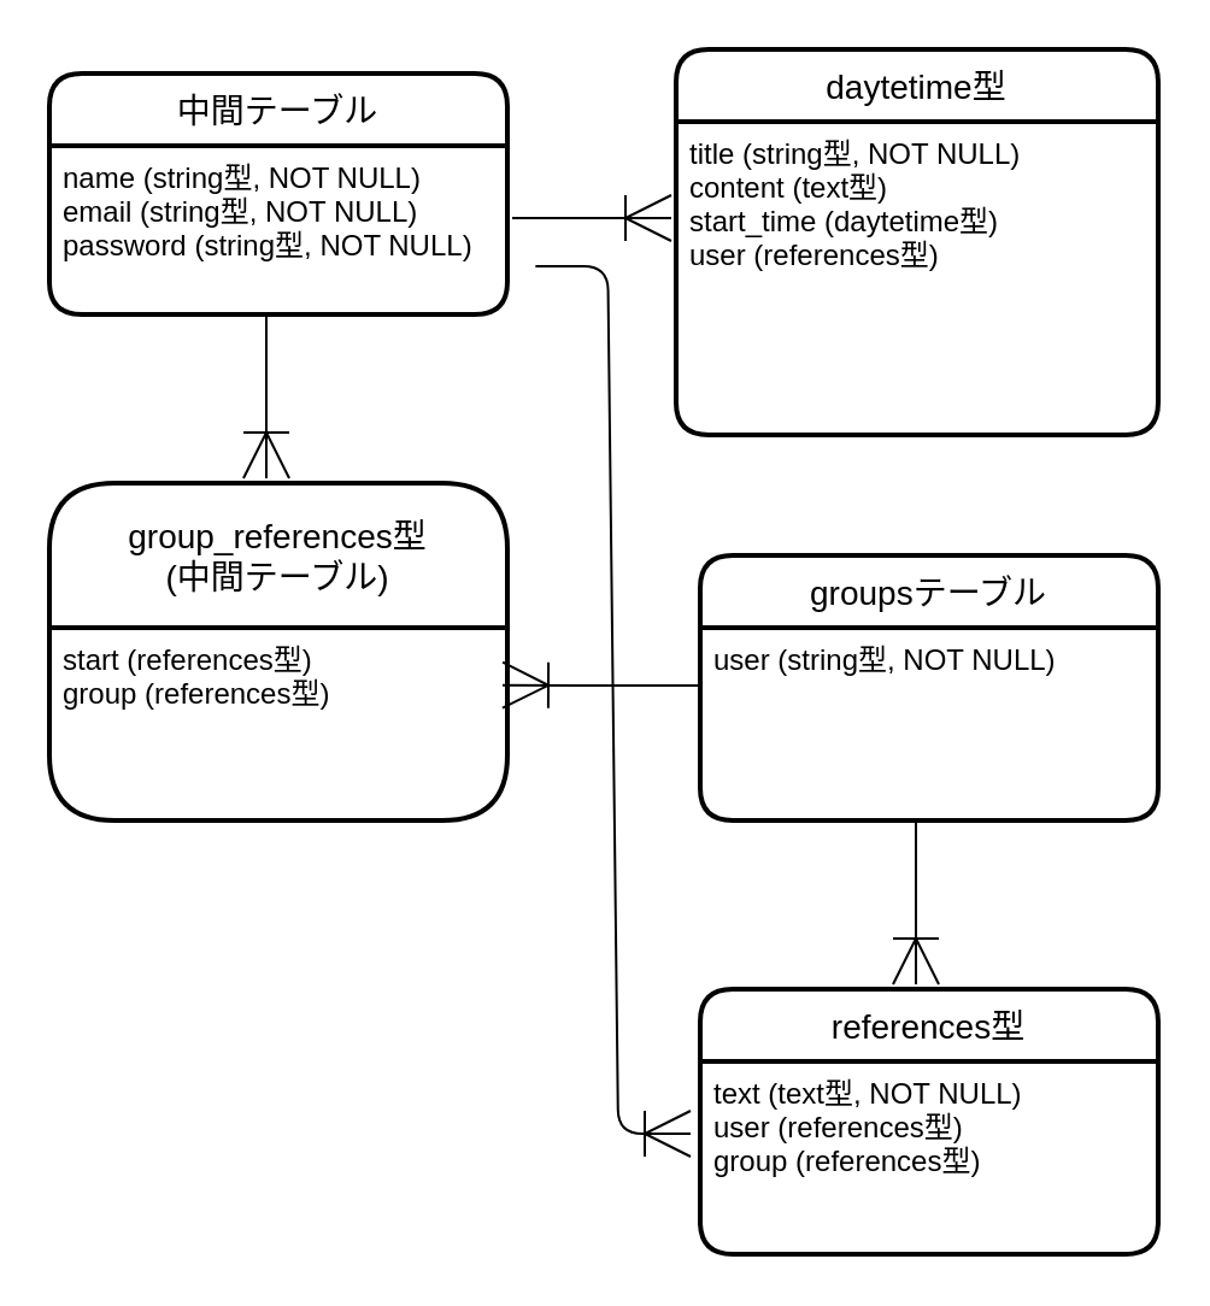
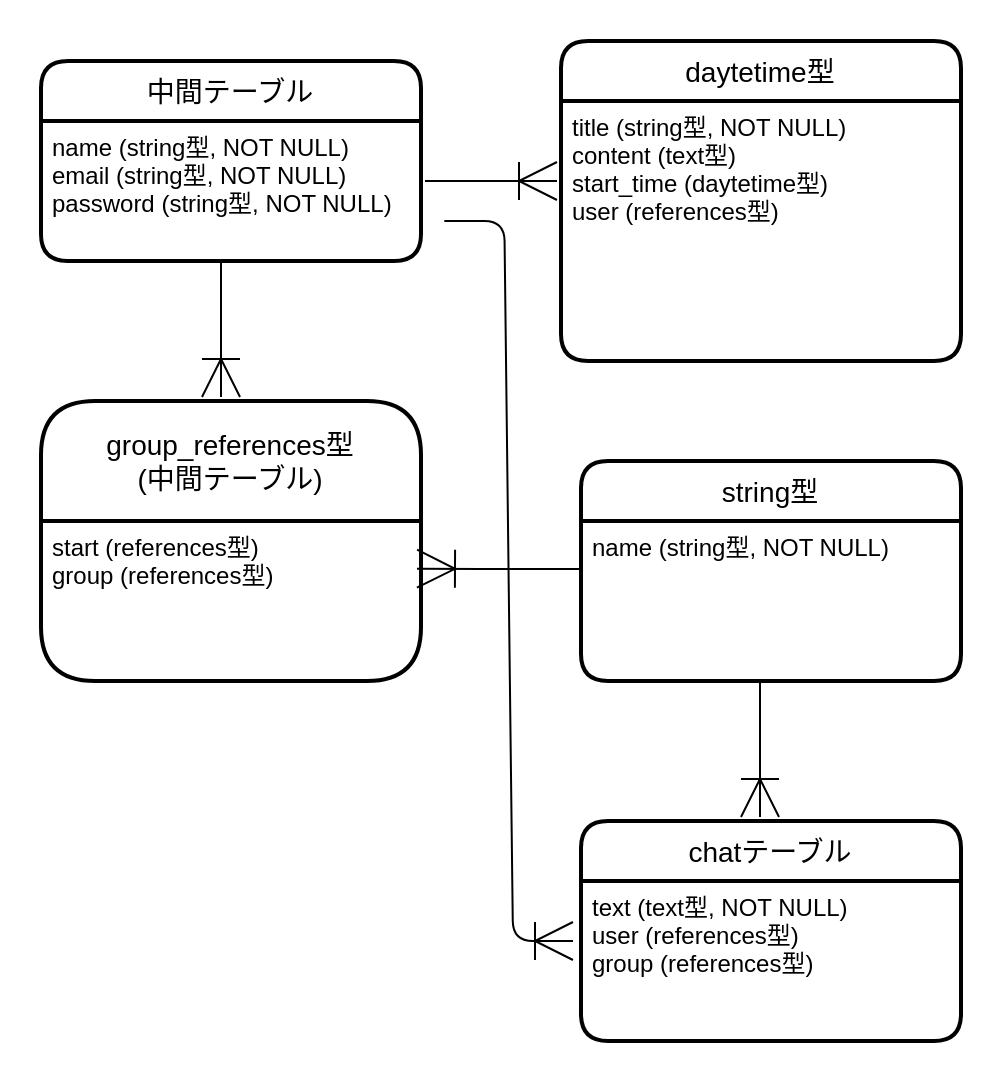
  <mxCell id="0" />
  <mxCell id="1" parent="0" />
  <mxCell id="2" value="daytetime型" style="swimlane;childLayout=stackLayout;horizontal=1;startSize=30;horizontalStack=0;rounded=1;fontSize=14;fontStyle=0;strokeWidth=2;resizeParent=0;resizeLast=1;shadow=0;dashed=0;align=center;" parent="1" vertex="1"><mxGeometry x="280" y="20" width="200" height="160" as="geometry" /></mxCell>
  <mxCell id="3" value="title (string型, NOT NULL)&#10;content (text型)&#10;start_time (daytetime型)&#10;user (references型)" style="align=left;strokeColor=none;fillColor=none;spacingLeft=4;fontSize=12;verticalAlign=top;resizable=0;rotatable=0;part=1;" parent="2" vertex="1"><mxGeometry y="30" width="200" height="130" as="geometry" /></mxCell>
  <mxCell id="4" style="edgeStyle=orthogonalEdgeStyle;rounded=0;orthogonalLoop=1;jettySize=auto;html=1;exitX=0.5;exitY=1;exitDx=0;exitDy=0;" parent="2" source="3" target="3" edge="1"><mxGeometry relative="1" as="geometry" /></mxCell>
  <mxCell id="5" value="中間テーブル" style="swimlane;childLayout=stackLayout;horizontal=1;startSize=30;horizontalStack=0;rounded=1;fontSize=14;fontStyle=0;strokeWidth=2;resizeParent=0;resizeLast=1;shadow=0;dashed=0;align=center;" parent="1" vertex="1"><mxGeometry x="20" y="30" width="190" height="100" as="geometry" /></mxCell>
  <mxCell id="6" value="name (string型, NOT NULL)&#10;email (string型, NOT NULL)&#10;password (string型, NOT NULL)" style="align=left;strokeColor=none;fillColor=none;spacingLeft=4;fontSize=12;verticalAlign=top;resizable=0;rotatable=0;part=1;" parent="5" vertex="1"><mxGeometry y="30" width="190" height="70" as="geometry" /></mxCell>
- <mxCell id="7" value="groupsテーブル" style="swimlane;childLayout=stackLayout;horizontal=1;startSize=30;horizontalStack=0;rounded=1;fontSize=14;fontStyle=0;strokeWidth=2;resizeParent=0;resizeLast=1;shadow=0;dashed=0;align=center;" parent="1" vertex="1"><mxGeometry x="290" y="230" width="190" height="110" as="geometry" /></mxCell>
- <mxCell id="8" value="user (string型, NOT NULL)" style="align=left;strokeColor=none;fillColor=none;spacingLeft=4;fontSize=12;verticalAlign=top;resizable=0;rotatable=0;part=1;" parent="7" vertex="1"><mxGeometry y="30" width="190" height="80" as="geometry" /></mxCell>
+ <mxCell id="7" value="string型" style="swimlane;childLayout=stackLayout;horizontal=1;startSize=30;horizontalStack=0;rounded=1;fontSize=14;fontStyle=0;strokeWidth=2;resizeParent=0;resizeLast=1;shadow=0;dashed=0;align=center;" parent="1" vertex="1"><mxGeometry x="290" y="230" width="190" height="110" as="geometry" /></mxCell>
+ <mxCell id="8" value="name (string型, NOT NULL)" style="align=left;strokeColor=none;fillColor=none;spacingLeft=4;fontSize=12;verticalAlign=top;resizable=0;rotatable=0;part=1;" parent="7" vertex="1"><mxGeometry y="30" width="190" height="80" as="geometry" /></mxCell>
  <mxCell id="9" style="edgeStyle=orthogonalEdgeStyle;rounded=0;orthogonalLoop=1;jettySize=auto;html=1;exitX=0.5;exitY=1;exitDx=0;exitDy=0;" parent="7" source="8" target="8" edge="1"><mxGeometry relative="1" as="geometry" /></mxCell>
  <mxCell id="10" value="group_references型&#10;(中間テーブル)" style="swimlane;childLayout=stackLayout;horizontal=1;startSize=60;horizontalStack=0;rounded=1;fontSize=14;fontStyle=0;strokeWidth=2;resizeParent=0;resizeLast=1;shadow=0;dashed=0;align=center;" parent="1" vertex="1"><mxGeometry x="20" y="200" width="190" height="140" as="geometry" /></mxCell>
  <mxCell id="11" value="" style="fontSize=12;html=1;endArrow=ERoneToMany;endSize=17;entryX=1.01;entryY=0.373;entryDx=0;entryDy=0;entryPerimeter=0;" parent="10" edge="1"><mxGeometry width="100" height="100" relative="1" as="geometry"><mxPoint x="270" y="84" as="sourcePoint" /><mxPoint x="188" y="83.84" as="targetPoint" /><Array as="points"><mxPoint x="230" y="84" /></Array></mxGeometry></mxCell>
  <mxCell id="12" value="start (references型)&#10;group (references型)" style="align=left;strokeColor=none;fillColor=none;spacingLeft=4;fontSize=12;verticalAlign=top;resizable=0;rotatable=0;part=1;" parent="10" vertex="1"><mxGeometry y="60" width="190" height="80" as="geometry" /></mxCell>
  <mxCell id="13" style="edgeStyle=orthogonalEdgeStyle;rounded=0;orthogonalLoop=1;jettySize=auto;html=1;exitX=0.5;exitY=1;exitDx=0;exitDy=0;" parent="10" source="12" target="12" edge="1"><mxGeometry relative="1" as="geometry" /></mxCell>
  <mxCell id="14" value="" style="edgeStyle=entityRelationEdgeStyle;fontSize=12;html=1;endArrow=ERoneToMany;endSize=17;" parent="1" edge="1"><mxGeometry width="100" height="100" relative="1" as="geometry"><mxPoint x="212" y="90" as="sourcePoint" /><mxPoint x="278" y="90" as="targetPoint" /></mxGeometry></mxCell>
  <mxCell id="15" value="" style="fontSize=12;html=1;endArrow=ERoneToMany;endSize=17;" parent="1" edge="1"><mxGeometry width="100" height="100" relative="1" as="geometry"><mxPoint x="379.5" y="340" as="sourcePoint" /><mxPoint x="379.5" y="408" as="targetPoint" /><Array as="points"><mxPoint x="379.5" y="388" /></Array></mxGeometry></mxCell>
- <mxCell id="16" value="references型" style="swimlane;childLayout=stackLayout;horizontal=1;startSize=30;horizontalStack=0;rounded=1;fontSize=14;fontStyle=0;strokeWidth=2;resizeParent=0;resizeLast=1;shadow=0;dashed=0;align=center;" vertex="1" parent="1"><mxGeometry x="290" y="410" width="190" height="110" as="geometry" /></mxCell>
+ <mxCell id="16" value="chatテーブル" style="swimlane;childLayout=stackLayout;horizontal=1;startSize=30;horizontalStack=0;rounded=1;fontSize=14;fontStyle=0;strokeWidth=2;resizeParent=0;resizeLast=1;shadow=0;dashed=0;align=center;" vertex="1" parent="1"><mxGeometry x="290" y="410" width="190" height="110" as="geometry" /></mxCell>
  <mxCell id="17" value="text (text型, NOT NULL)&#10;user (references型)&#10;group (references型)" style="align=left;strokeColor=none;fillColor=none;spacingLeft=4;fontSize=12;verticalAlign=top;resizable=0;rotatable=0;part=1;" vertex="1" parent="16"><mxGeometry y="30" width="190" height="80" as="geometry" /></mxCell>
  <mxCell id="18" style="edgeStyle=orthogonalEdgeStyle;rounded=0;orthogonalLoop=1;jettySize=auto;html=1;exitX=0.5;exitY=1;exitDx=0;exitDy=0;" edge="1" parent="16" source="17" target="17"><mxGeometry relative="1" as="geometry" /></mxCell>
  <mxCell id="19" value="" style="fontSize=12;html=1;endArrow=ERoneToMany;endSize=17;" edge="1" parent="1"><mxGeometry width="100" height="100" relative="1" as="geometry"><mxPoint x="110" y="130" as="sourcePoint" /><mxPoint x="110" y="198" as="targetPoint" /><Array as="points" /></mxGeometry></mxCell>
  <mxCell id="20" value="" style="edgeStyle=entityRelationEdgeStyle;fontSize=12;html=1;endArrow=ERoneToMany;endSize=17;" edge="1" parent="1"><mxGeometry width="100" height="100" relative="1" as="geometry"><mxPoint x="221.667" y="110" as="sourcePoint" /><mxPoint x="286" y="470" as="targetPoint" /></mxGeometry></mxCell>
